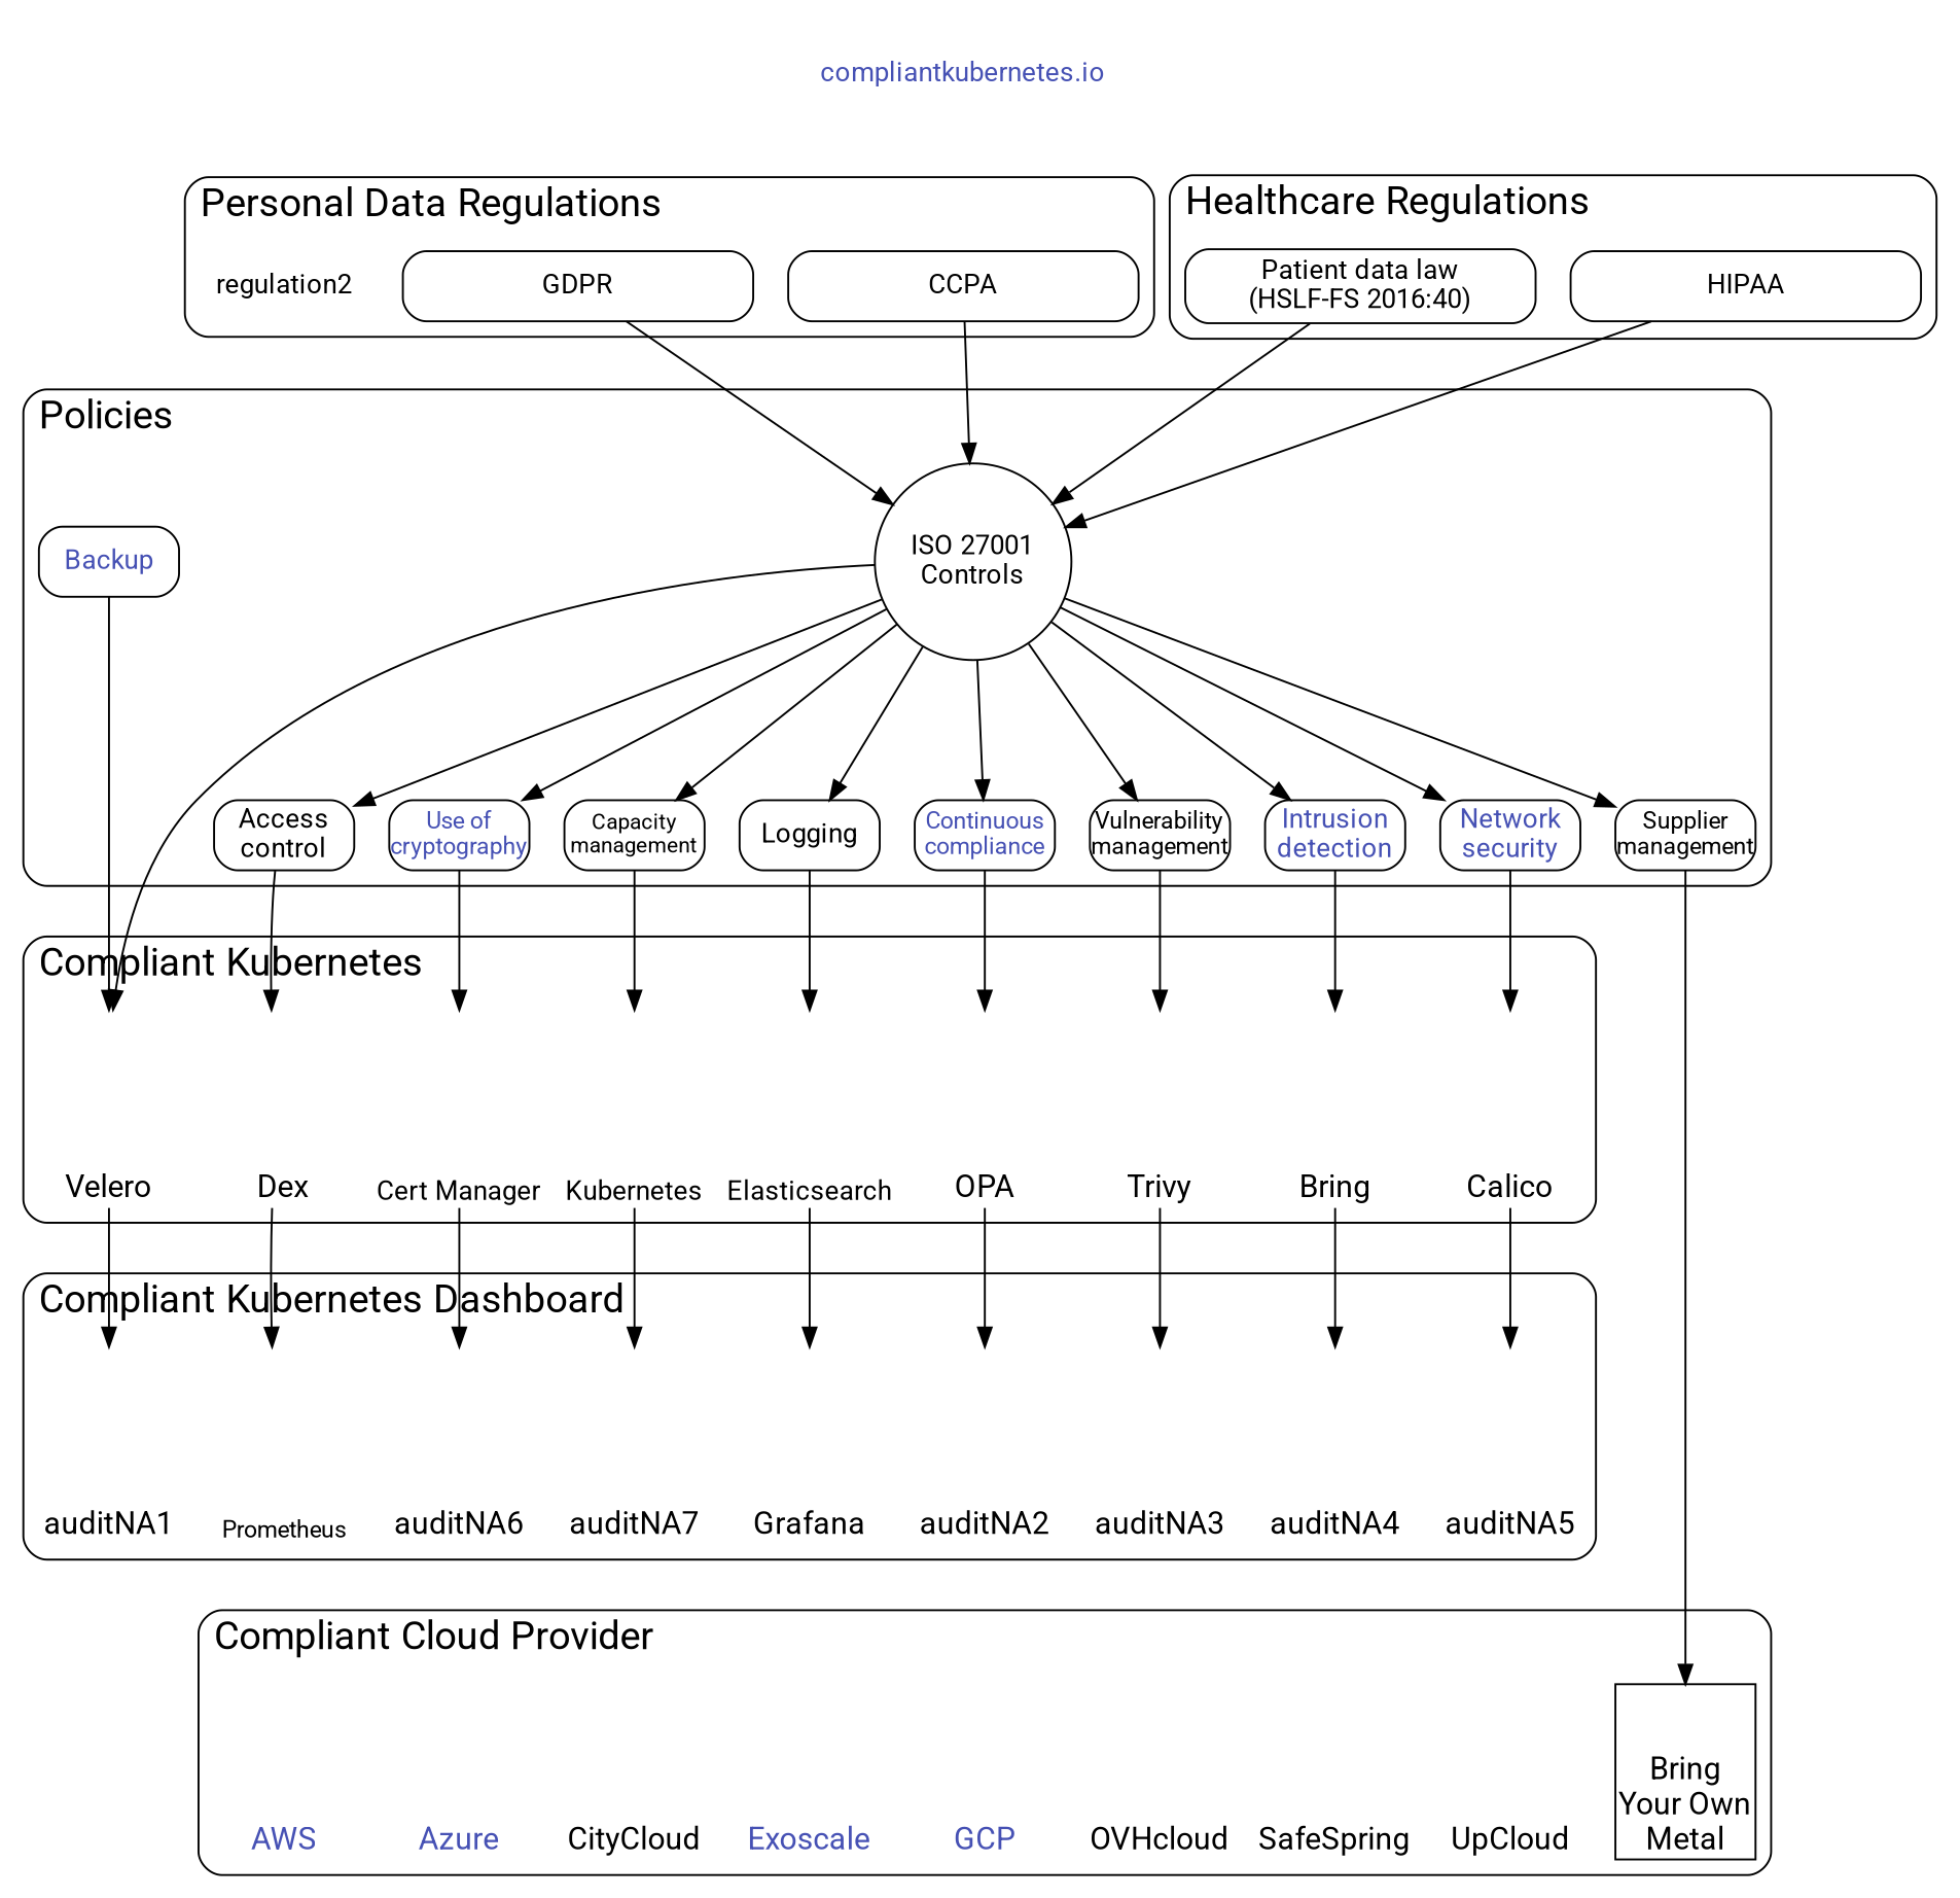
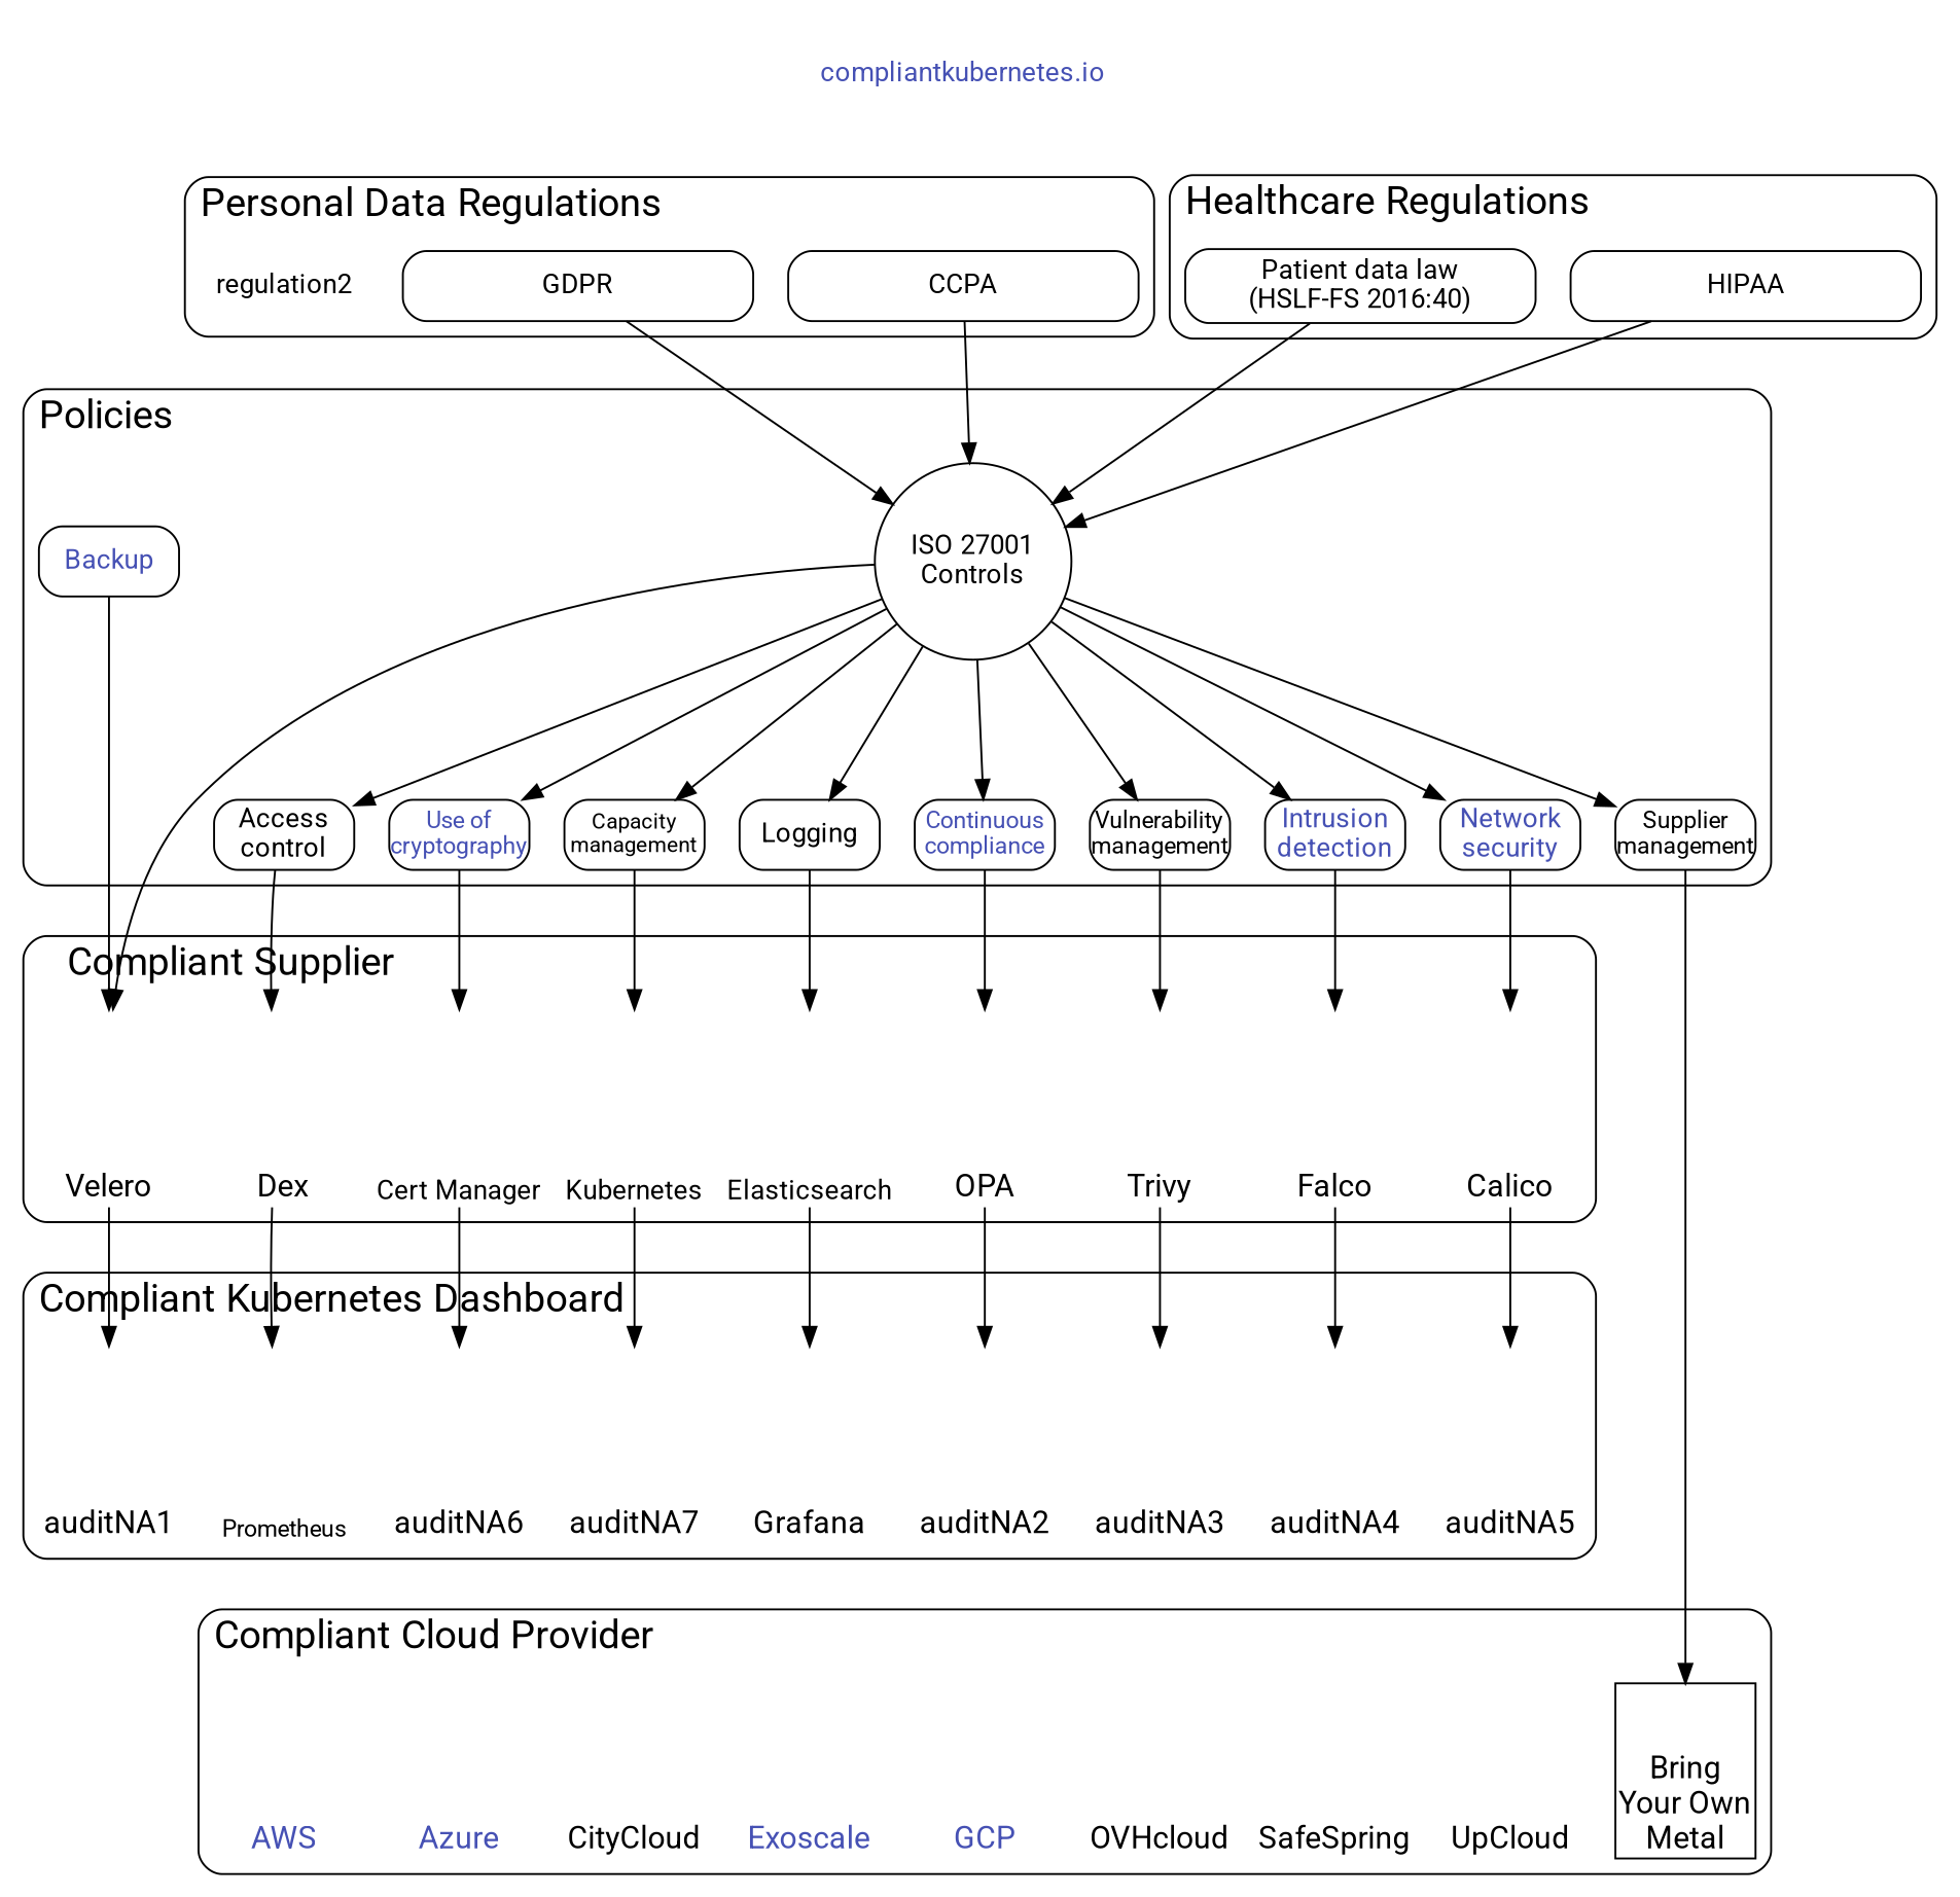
  digraph {
    compound=true
    fontname="Roboto,BlinkMacSystemFont,Helvetica,Arial,sans-serif"
    fontsize=20
    labeljust=l
    ranksep=1
    style=rounded
    node [fontname="Roboto,BlinkMacSystemFont,Helvetica,Arial,sans-serif" shape=none fixedsize=true fontsize=16 labelloc=b]
    edge [fontname="Roboto,BlinkMacSystemFont,Helvetica,Arial,sans-serif"]
    n1 [fontcolor="#4651b4" label="compliantkubernetes.io" fixedsize="" fontsize="" labelloc=""]
    CCPA [shape=box style=rounded width=2.5 fixedsize="" fontsize="" labelloc=""]
    GDPR [shape=box style=rounded width=2.5 fixedsize="" fontsize="" labelloc=""]
    regulation2 [style=rounded width=0 fixedsize="" fontsize="" labelloc=""]
    HIPAA [shape=box style=rounded width=2.5 fixedsize="" fontsize="" labelloc=""]
    n6 [label="Patient data law\n(HSLF-FS 2016:40)" shape=box style=rounded width=2.5 fixedsize="" fontsize="" labelloc=""]
    n7 [label="ISO 27001\nControls" shape=circle style=rounded width=1.4 fontsize="" labelloc=""]
    n8 [label="Access\ncontrol" shape=box style=rounded width=1 fontsize="" labelloc=""]
    n9 [label=Logging shape=box style=rounded width=1 fontsize="" labelloc=""]
    n10 [fontcolor="#4651b4" label=Backup shape=box style=rounded width=1 fontsize="" labelloc=""]
    n11 [fontcolor="#4651b4" fontsize=12 label="Continuous\ncompliance" shape=box style=rounded width=1 labelloc=""]
    n12 [fontsize=12 label="Vulnerability\nmanagement" shape=box style=rounded width=1 labelloc=""]
    n13 [fontcolor="#4651b4" label="Intrusion\ndetection" shape=box style=rounded width=1 fontsize="" labelloc=""]
    n14 [fontcolor="#4651b4" label="Network\nsecurity" shape=box style=rounded width=1 fontsize="" labelloc=""]
    n15 [fontcolor="#4651b4" fontsize=12 label="Use of\ncryptography" shape=box style=rounded width=1 labelloc=""]
    n16 [fontsize=11 label="Capacity\nmanagement" shape=box style=rounded width=1 labelloc=""]
    n17 [fontsize=12 label="Supplier\nmanagement" shape=box style=rounded width=1 labelloc=""]
    controls2 [shape=box style=invis width=1 fontsize="" labelloc=""]
    n19 [height=1.4 label=Dex width=1]
    n20 [fontsize=14 height=1.4 label=Elasticsearch width=1]
    n21 [height=1.4 label=Velero width=1]
    n22 [height=1.4 label=OPA width=1]
    n23 [height=1.4 label=Trivy width=1]
-   n24 [height=1.4 label=Bring width=1]
+   n24 [height=1.4 label=Falco width=1]
    n25 [height=1.4 label=Calico width=1]
    n26 [fontsize=14 height=1.4 label="Cert Manager" width=1]
    n27 [fontsize=14 height=1.4 label=Kubernetes width=1]
    n28 [fontsize=12 height=1.4 label=Prometheus width=1]
    auditNA1 [height=1.4 width=1]
    n30 [height=1.4 label=Grafana width=1]
    auditNA2 [height=1.4 width=1]
    auditNA3 [height=1.4 width=1]
    auditNA4 [height=1.4 width=1]
    auditNA5 [height=1.4 width=1]
    auditNA6 [height=1.4 width=1]
    auditNA7 [height=1.4 width=1]
    n37 [fontcolor="#4651b4" height=1.25 label=AWS width=1]
    n38 [fontcolor="#4651b4" height=1.25 label=Azure width=1]
    n39 [height=1.25 label=CityCloud width=1]
    n40 [fontcolor="#4651b4" height=1.25 label=Exoscale width=1]
    n41 [fontcolor="#4651b4" height=1.25 label=GCP width=1]
    n42 [height=1.25 label=OVHcloud width=1]
    n43 [height=1.25 label=SafeSpring width=1]
    n44 [height=1.25 label=UpCloud width=1]
    n45 [height=1.25 label="Bring\nYour Own\nMetal" shape=box width=1]
    subgraph cluster_1 {
      style=invis
      n1
    }
    subgraph cluster_2 {
      label="Personal Data Regulations"
      CCPA
      GDPR
      regulation2
    }
    subgraph cluster_3 {
      label="Healthcare Regulations"
      HIPAA
      n6
    }
    subgraph cluster_4 {
      label=Policies
      n7
      n8
      n9
      n10
      n11
      n12
      n13
      n14
      n15
      n16
      n17
      controls2
    }
    subgraph cluster_5 {
-     label="Compliant Kubernetes"
+     label="Compliant Supplier"
      n19
      n20
      n21
      n22
      n23
      n24
      n25
      n26
      n27
    }
    subgraph cluster_6 {
      label="Compliant Kubernetes Dashboard"
      n28
      auditNA1
      n30
      auditNA2
      auditNA3
      auditNA4
      auditNA5
      auditNA6
      auditNA7
    }
    subgraph cluster_7 {
      label="Compliant Cloud Provider"
      subgraph sub_8 {
        label="Compliant Cloud Provider"
        rank=same
        rankdir=LR
        n37
        n38
        n39
        n40
        n41
        n42
        n43
        n44
        n45
      }
    }
    n1 -> CCPA [style=invis weight=1000]
    CCPA -> n7
    GDPR -> n7
    regulation2 -> controls2 [style=invis weight=1000]
    HIPAA -> n7
    n6 -> n7
    n7 -> n8
    n7 -> n9
    n7 -> n11
    n7 -> n12
    n7 -> n13
    n7 -> n14
    n7 -> n15
    n7 -> n16
    n7 -> n17
    n7 -> n21
    n8 -> n19
    n8 -> n19 [style=invis weight=1000]
    n9 -> n20
    n10 -> n21
    n11 -> n22
    n12 -> n23
    n13 -> n24
    n14 -> n25
    n15 -> n26
    n16 -> n27
    n17 -> n45
    controls2 -> n8 [style=invis weight=1000]
    n19 -> n28
    n19 -> n28 [style=invis weight=1000]
    n20 -> n30
    n21 -> auditNA1
    n22 -> auditNA2
    n23 -> auditNA3
    n24 -> auditNA4
    n25 -> auditNA5
    n26 -> auditNA6
    n27 -> auditNA7
    n28 -> n37 [style=invis weight=1000]
    n37 -> n38 [style=invis]
    n38 -> n39 [style=invis]
    n39 -> n40 [style=invis]
    n40 -> n41 [style=invis]
    n41 -> n42 [style=invis]
    n42 -> n43 [style=invis]
    n43 -> n44 [style=invis]
  }
